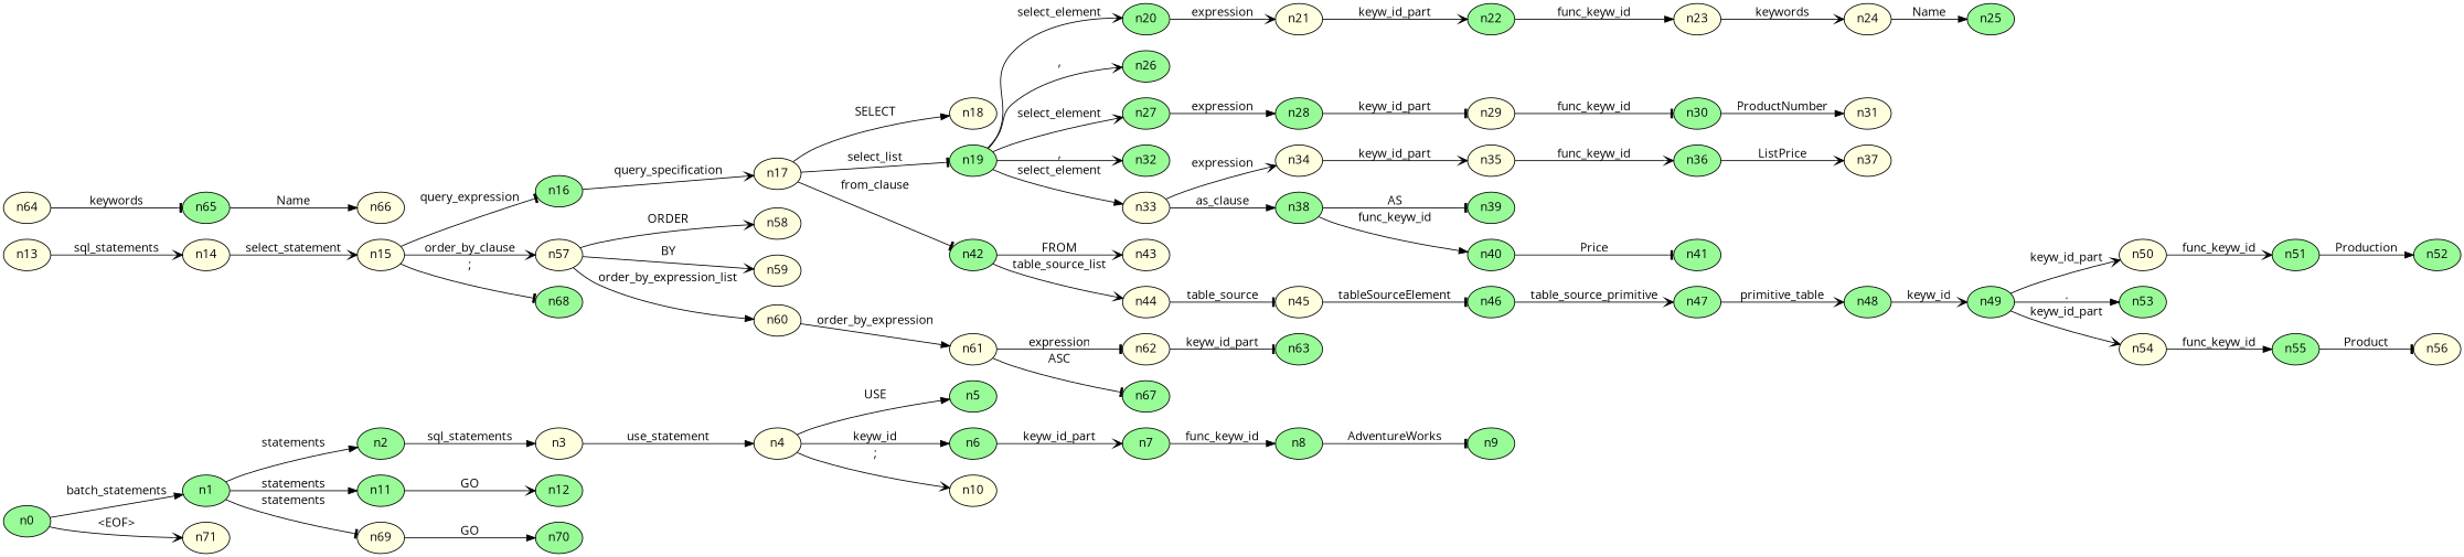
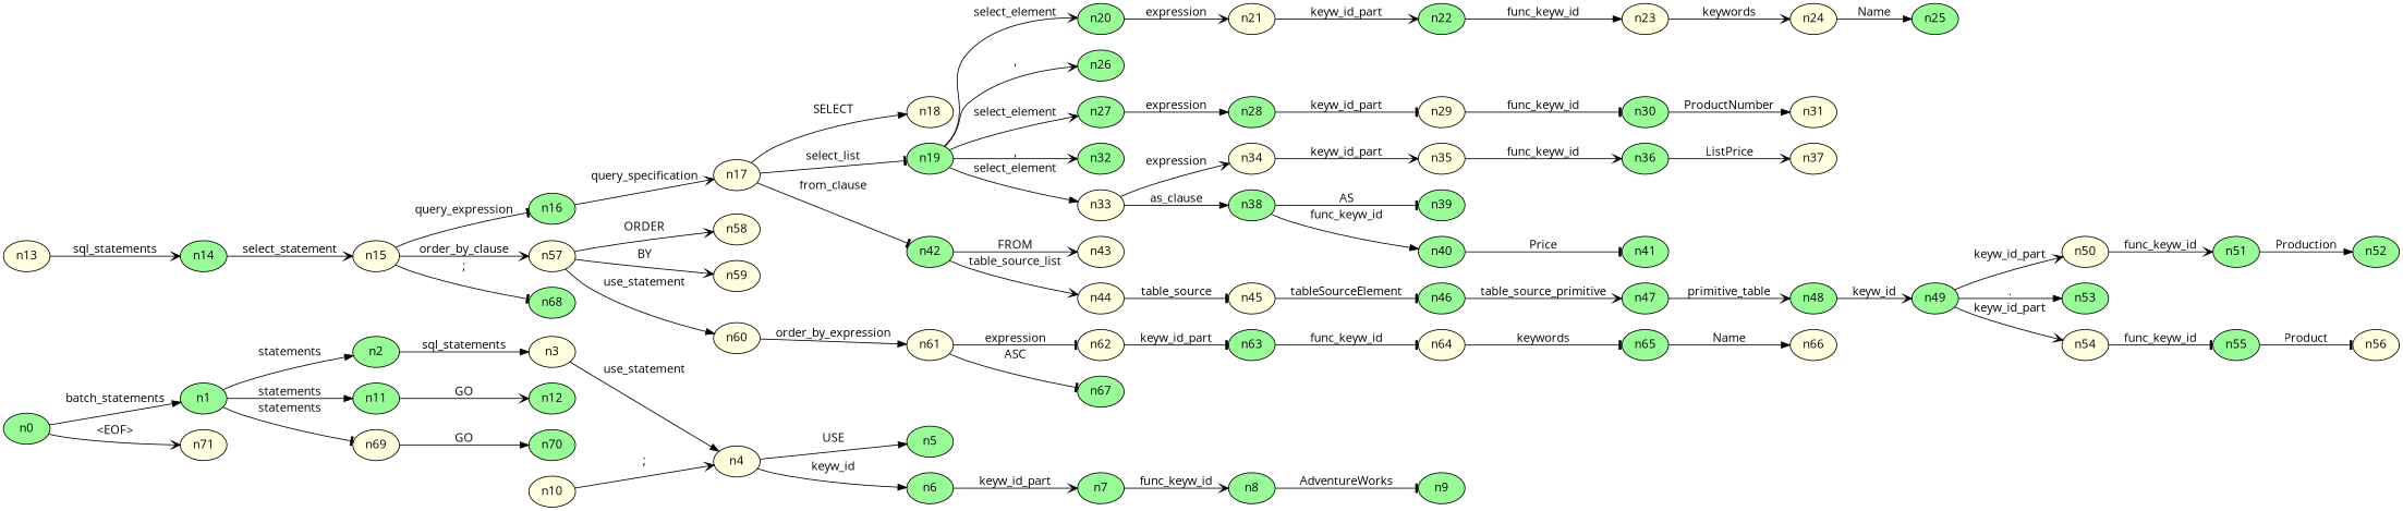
  digraph {
    fontname="Open Sans"
    rankdir=LR
    node [fillcolor=palegreen fontname="Open Sans" style=filled]
    edge [arrowhead=vee fontname="Open Sans"]
    n0
    n1
    n71 [fillcolor=lightyellow]
    n2
    n11
    n69 [fillcolor=lightyellow]
    n3 [fillcolor=lightyellow]
    n12
    n13 [fillcolor=lightyellow]
-   n14 [fillcolor=lightyellow]
+   n14
    n70
    n4 [fillcolor=lightyellow]
    n5
    n6
    n10 [fillcolor=lightyellow]
    n7
    n8
    n9
    n15 [fillcolor=lightyellow]
    n16
    n57 [fillcolor=lightyellow]
    n68
    n17 [fillcolor=lightyellow]
    n58 [fillcolor=lightyellow]
    n59 [fillcolor=lightyellow]
    n60 [fillcolor=lightyellow]
    n18 [fillcolor=lightyellow]
    n19
    n42
    n20
    n26
    n27
    n32
    n33 [fillcolor=lightyellow]
    n43 [fillcolor=lightyellow]
    n44 [fillcolor=lightyellow]
    n21 [fillcolor=lightyellow]
    n28
    n34 [fillcolor=lightyellow]
    n38
    n22
    n23 [fillcolor=lightyellow]
    n24 [fillcolor=lightyellow]
    n25
    n29 [fillcolor=lightyellow]
    n30
    n31 [fillcolor=lightyellow]
    n35 [fillcolor=lightyellow]
    n39
    n40
    n36
    n37 [fillcolor=lightyellow]
    n41
    n45 [fillcolor=lightyellow]
    n46
    n47
    n48
    n49
    n50 [fillcolor=lightyellow]
    n53
    n54 [fillcolor=lightyellow]
    n51
    n55
    n52
    n56 [fillcolor=lightyellow]
    n61 [fillcolor=lightyellow]
    n62 [fillcolor=lightyellow]
    n67
    n63
    n64 [fillcolor=lightyellow]
    n65
    n66 [fillcolor=lightyellow]
    n0 -> n1 [arrowhead=normal label=batch_statements]
    n0 -> n71 [label="<EOF>"]
    n1 -> n2 [arrowhead=normal label=statements]
    n1 -> n11 [arrowhead=normal label=statements]
    n1 -> n69 [arrowhead=tee label=statements]
    n2 -> n3 [arrowhead=normal label=sql_statements]
    n11 -> n12 [label=GO]
    n69 -> n70 [arrowhead=normal label=GO]
    n3 -> n4 [arrowhead=normal label=use_statement]
    n13 -> n14 [label=sql_statements]
    n14 -> n15 [label=select_statement]
    n4 -> n5 [arrowhead=normal label=USE]
    n4 -> n6 [arrowhead=normal label=keyw_id]
-   n4 -> n10 [label=";"]
+   n10 -> n4 [label=";"]
    n6 -> n7 [label=keyw_id_part]
-   n7 -> n8 [arrowhead=normal label=func_keyw_id]
+   n7 -> n8 [label=func_keyw_id]
    n8 -> n9 [arrowhead=tee label=AdventureWorks]
    n15 -> n16 [arrowhead=tee label=query_expression]
    n15 -> n57 [label=order_by_clause]
    n15 -> n68 [arrowhead=tee label=";"]
    n16 -> n17 [label=query_specification]
    n57 -> n58 [label=ORDER]
    n57 -> n59 [label=BY]
-   n57 -> n60 [arrowhead=normal label=order_by_expression_list]
+   n57 -> n60 [arrowhead=normal label=use_statement]
    n17 -> n18 [arrowhead=normal label=SELECT]
    n17 -> n19 [arrowhead=tee label=select_list]
    n17 -> n42 [arrowhead=tee label=from_clause]
    n60 -> n61 [arrowhead=normal label=order_by_expression]
    n19 -> n20 [label=select_element]
    n19 -> n26 [label=","]
    n19 -> n27 [label=select_element]
    n19 -> n32 [label=","]
    n19 -> n33 [arrowhead=normal label=select_element]
    n42 -> n43 [label=FROM]
    n42 -> n44 [label=table_source_list]
    n20 -> n21 [label=expression]
    n27 -> n28 [arrowhead=normal label=expression]
    n33 -> n34 [label=expression]
    n33 -> n38 [arrowhead=normal label=as_clause]
    n44 -> n45 [arrowhead=tee label=table_source]
    n21 -> n22 [label=keyw_id_part]
    n28 -> n29 [arrowhead=tee label=keyw_id_part]
    n34 -> n35 [label=keyw_id_part]
    n38 -> n39 [arrowhead=tee label=AS]
    n38 -> n40 [arrowhead=normal label=func_keyw_id]
    n22 -> n23 [arrowhead=normal label=func_keyw_id]
    n23 -> n24 [label=keywords]
    n24 -> n25 [arrowhead=normal label=Name]
    n29 -> n30 [arrowhead=tee label=func_keyw_id]
    n30 -> n31 [arrowhead=normal label=ProductNumber]
    n35 -> n36 [label=func_keyw_id]
    n40 -> n41 [arrowhead=tee label=Price]
    n36 -> n37 [label=ListPrice]
    n45 -> n46 [arrowhead=tee label=tableSourceElement]
    n46 -> n47 [label=table_source_primitive]
    n47 -> n48 [label=primitive_table]
    n48 -> n49 [label=keyw_id]
    n49 -> n50 [label=keyw_id_part]
    n49 -> n53 [arrowhead=normal label="."]
    n49 -> n54 [label=keyw_id_part]
    n50 -> n51 [label=func_keyw_id]
-   n54 -> n55 [arrowhead=normal label=func_keyw_id]
+   n54 -> n55 [arrowhead=tee label=func_keyw_id]
    n51 -> n52 [arrowhead=normal label=Production]
    n55 -> n56 [arrowhead=tee label=Product]
    n61 -> n62 [arrowhead=tee label=expression]
    n61 -> n67 [arrowhead=tee label=ASC]
    n62 -> n63 [arrowhead=tee label=keyw_id_part]
+   n63 -> n64 [arrowhead=tee label=func_keyw_id]
    n64 -> n65 [arrowhead=tee label=keywords]
    n65 -> n66 [arrowhead=normal label=Name]
  }
